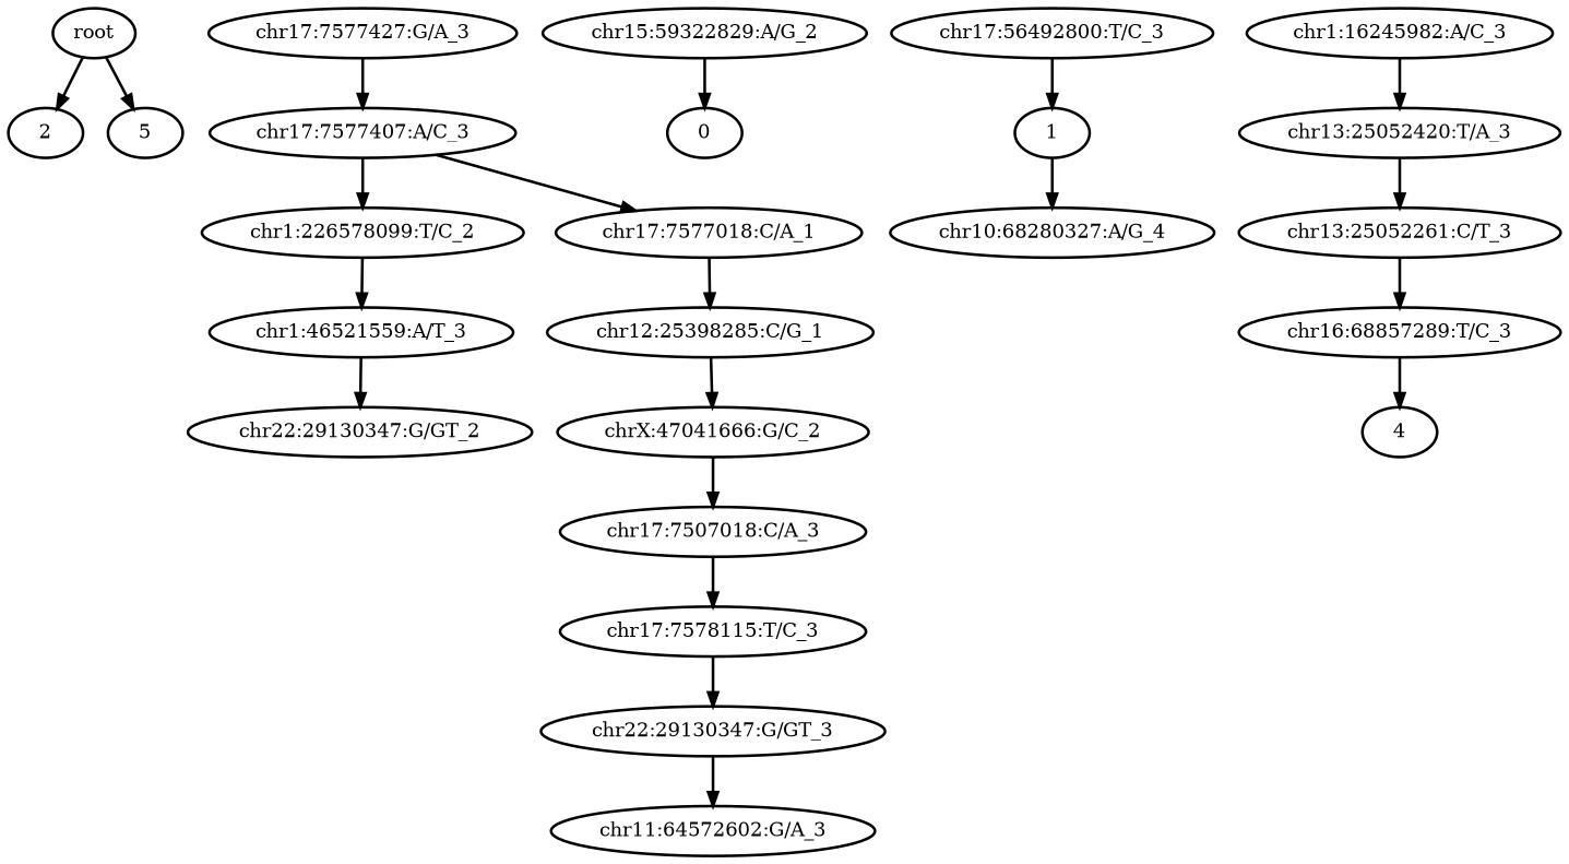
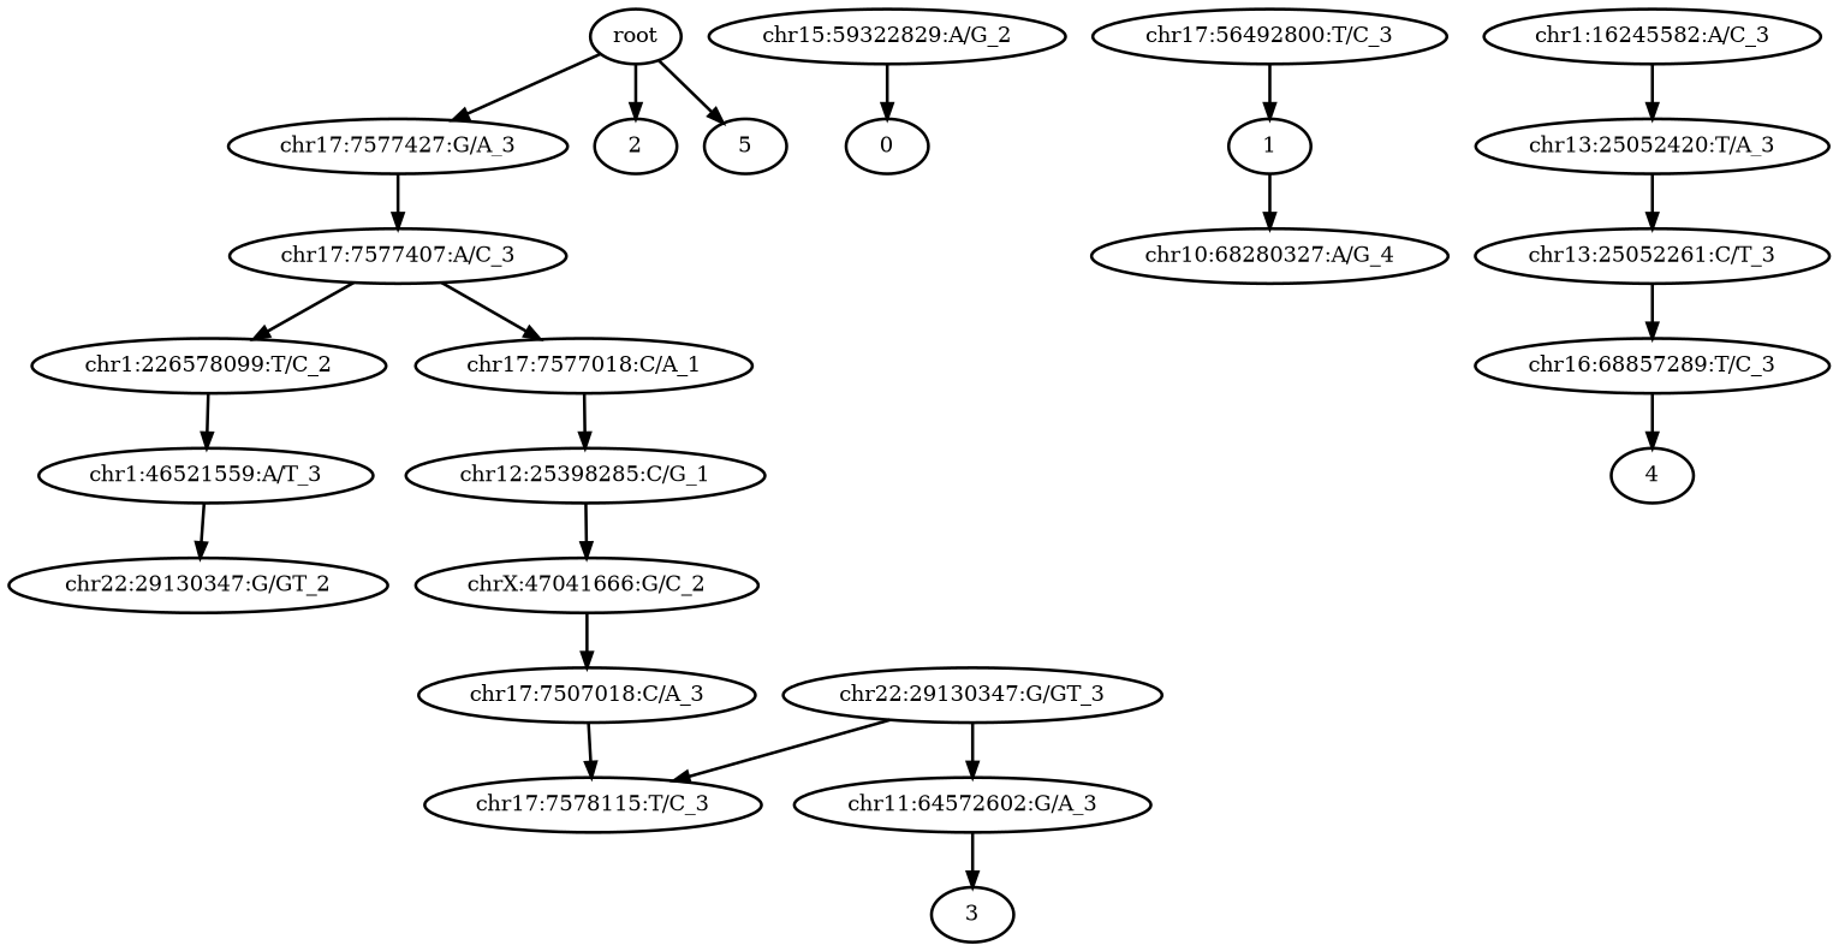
  digraph {
    rankdir=TB
    node [style=bold]
    edge [style=bold]
    n1 [label=root]
    n2 [label="chr17:7577427:G/A_3"]
    n3 [label=2]
    n4 [label=5]
    n5 [label="chr17:7577407:A/C_3"]
    n6 [label="chr1:226578099:T/C_2"]
    n7 [label="chr17:7577018:C/A_1"]
    n8 [label="chr15:59322829:A/G_2"]
    n9 [label=0]
    n10 [label="chr1:46521559:A/T_3"]
    n11 [label="chr12:25398285:C/G_1"]
    n12 [label="chr22:29130347:G/GT_2"]
    n13 [label="chr17:56492800:T/C_3"]
    n14 [label=1]
    n15 [label="chr10:68280327:A/G_4"]
    n16 [label="chr11:64572602:G/A_3"]
-   n18 [label="chr1:16245982:A/C_3"]
+   n17 [label=3]
+   n18 [label="chr1:16245582:A/C_3"]
    n19 [label="chr13:25052420:T/A_3"]
    n20 [label="chr13:25052261:C/T_3"]
    n21 [label="chr16:68857289:T/C_3"]
    n22 [label=4]
    n23 [label="chrX:47041666:G/C_2"]
    n24 [label="chr17:7507018:C/A_3"]
    n25 [label="chr17:7578115:T/C_3"]
    n26 [label="chr22:29130347:G/GT_3"]
+   n1 -> n2
    n1 -> n3
    n1 -> n4
    n2 -> n5
    n5 -> n6
    n5 -> n7
    n6 -> n10
    n7 -> n11
    n8 -> n9
    n10 -> n12
    n11 -> n23
    n13 -> n14
    n14 -> n15
+   n16 -> n17
    n18 -> n19
    n19 -> n20
    n20 -> n21
    n21 -> n22
    n23 -> n24
    n24 -> n25
-   n25 -> n26
+   n26 -> n25
    n26 -> n16
  }
